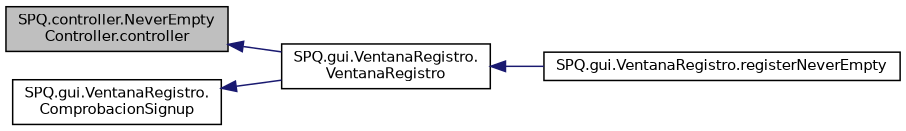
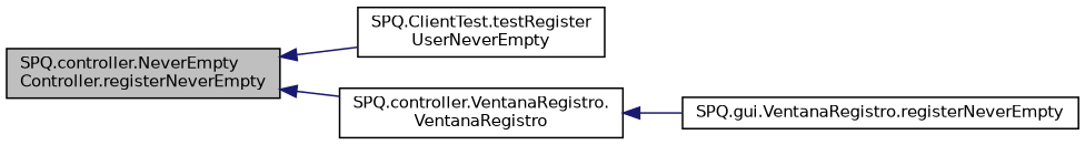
  digraph {
    rankdir=LR
    node [color=black fillcolor=white fontname=Helvetica fontsize=10 shape=record style=filled]
    edge [color=midnightblue dir=back fontname=Helvetica fontsize=10 labelfontname=Helvetica labelfontsize=10 style=solid]
-   n1 [fillcolor=grey75 fontcolor=black height=0.2 label="SPQ.controller.NeverEmpty\lController.controller" width=0.4]
-   n3 [height=0.2 label="SPQ.gui.VentanaRegistro.\lVentanaRegistro" width=0.4]
-   n4 [height=0.2 label="SPQ.gui.VentanaRegistro.\lComprobacionSignup" width=0.4]
+   n1 [fillcolor=grey75 fontcolor=black height=0.2 label="SPQ.controller.NeverEmpty\lController.registerNeverEmpty" width=0.4]
+   n2 [height=0.2 label="SPQ.ClientTest.testRegister\lUserNeverEmpty" width=0.4]
+   n3 [height=0.2 label="SPQ.controller.VentanaRegistro.\lVentanaRegistro" width=0.4]
    n5 [height=0.2 label="SPQ.gui.VentanaRegistro.registerNeverEmpty" width=0.4]
+   n1 -> n2
    n1 -> n3
    n3 -> n5
-   n4 -> n3
  }
